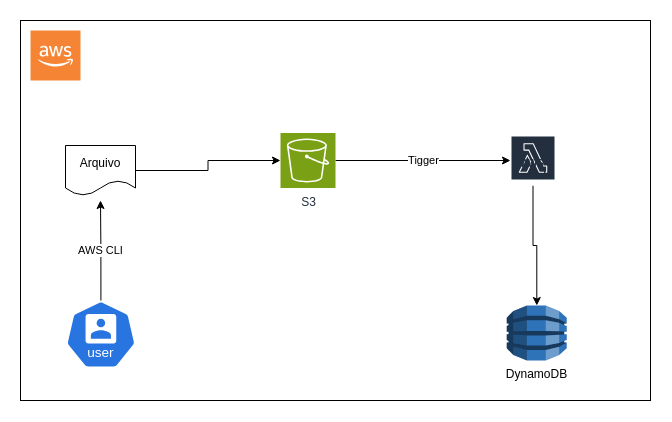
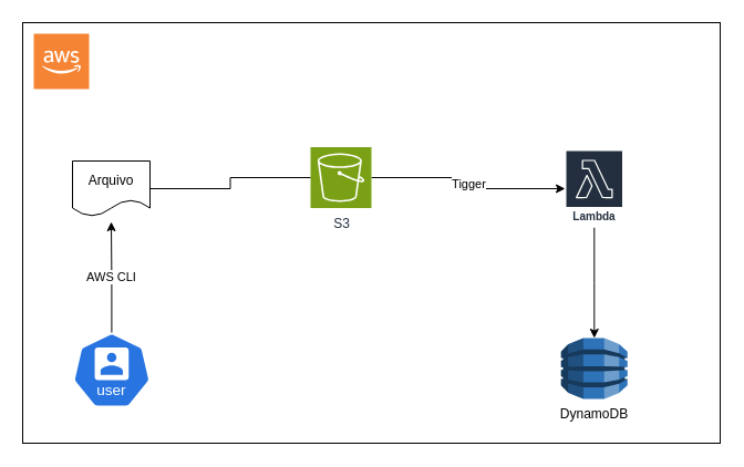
  <mxCell id="0" />
  <mxCell id="1" parent="0" />
  <mxCell id="2" value="" style="rounded=0;whiteSpace=wrap;html=1;" vertex="1" parent="1"><mxGeometry x="20" y="20" width="630" height="380" as="geometry" /></mxCell>
  <mxCell id="3" value="" style="outlineConnect=0;dashed=0;verticalLabelPosition=bottom;verticalAlign=top;align=center;html=1;shape=mxgraph.aws3.cloud_2;fillColor=#F58534;gradientColor=none;" vertex="1" parent="1"><mxGeometry x="30" y="30" width="50" height="50" as="geometry" /></mxCell>
  <mxCell id="4" value="Tigger" style="edgeStyle=orthogonalEdgeStyle;rounded=0;orthogonalLoop=1;jettySize=auto;html=1;" edge="1" parent="1" source="5" target="7"><mxGeometry relative="1" as="geometry" /></mxCell>
  <mxCell id="5" value="S3" style="sketch=0;points=[[0,0,0],[0.25,0,0],[0.5,0,0],[0.75,0,0],[1,0,0],[0,1,0],[0.25,1,0],[0.5,1,0],[0.75,1,0],[1,1,0],[0,0.25,0],[0,0.5,0],[0,0.75,0],[1,0.25,0],[1,0.5,0],[1,0.75,0]];outlineConnect=0;fontColor=#232F3E;fillColor=#7AA116;strokeColor=#ffffff;dashed=0;verticalLabelPosition=bottom;verticalAlign=top;align=center;html=1;fontSize=12;fontStyle=0;aspect=fixed;shape=mxgraph.aws4.resourceIcon;resIcon=mxgraph.aws4.s3;" vertex="1" parent="1"><mxGeometry x="280" y="132.5" width="55" height="55" as="geometry" /></mxCell>
  <mxCell id="6" style="edgeStyle=orthogonalEdgeStyle;rounded=0;orthogonalLoop=1;jettySize=auto;html=1;" edge="1" parent="1" source="7" target="9"><mxGeometry relative="1" as="geometry" /></mxCell>
- <mxCell id="7" value="AWS Lambda" style="sketch=0;outlineConnect=0;fontColor=#232F3E;gradientColor=none;strokeColor=#ffffff;fillColor=#232F3E;dashed=0;verticalLabelPosition=middle;verticalAlign=bottom;align=center;html=1;whiteSpace=wrap;fontSize=10;fontStyle=1;spacing=3;shape=mxgraph.aws4.productIcon;prIcon=mxgraph.aws4.lambda;" vertex="1" parent="1"><mxGeometry x="510" y="135" width="45" height="50" as="geometry" /></mxCell>
+ <mxCell id="7" value="AWS Lambda" style="sketch=0;outlineConnect=0;fontColor=#232F3E;gradientColor=none;strokeColor=#ffffff;fillColor=#232F3E;dashed=0;verticalLabelPosition=middle;verticalAlign=bottom;align=center;html=1;whiteSpace=wrap;fontSize=10;fontStyle=1;spacing=3;shape=mxgraph.aws4.productIcon;prIcon=mxgraph.aws4.lambda;" vertex="1" parent="1"><mxGeometry x="510" y="135" width="52.5" height="70" as="geometry" /></mxCell>
  <mxCell id="8" value="" style="aspect=fixed;sketch=0;html=1;dashed=0;whitespace=wrap;verticalLabelPosition=bottom;verticalAlign=top;fillColor=#2875E2;strokeColor=#ffffff;points=[[0.005,0.63,0],[0.1,0.2,0],[0.9,0.2,0],[0.5,0,0],[0.995,0.63,0],[0.72,0.99,0],[0.5,1,0],[0.28,0.99,0]];shape=mxgraph.kubernetes.icon2;kubernetesLabel=1;prIcon=user" vertex="1" parent="1"><mxGeometry x="65" y="300" width="70.83" height="68" as="geometry" /></mxCell>
  <mxCell id="9" value="DynamoDB" style="outlineConnect=0;dashed=0;verticalLabelPosition=bottom;verticalAlign=top;align=center;html=1;shape=mxgraph.aws3.dynamo_db;fillColor=#2E73B8;gradientColor=none;" vertex="1" parent="1"><mxGeometry x="506.25" y="305" width="60" height="55" as="geometry" /></mxCell>
  <mxCell id="10" value="AWS CLI" style="edgeStyle=orthogonalEdgeStyle;rounded=0;orthogonalLoop=1;jettySize=auto;html=1;exitX=0.5;exitY=0;exitDx=0;exitDy=0;exitPerimeter=0;" edge="1" parent="1" source="8"><mxGeometry relative="1" as="geometry"><mxPoint x="100" y="200" as="targetPoint" /></mxGeometry></mxCell>
- <mxCell id="11" style="edgeStyle=orthogonalEdgeStyle;rounded=0;orthogonalLoop=1;jettySize=auto;html=1;" edge="1" parent="1" source="12" target="5"><mxGeometry relative="1" as="geometry" /></mxCell>
+ <mxCell id="11" style="edgeStyle=orthogonalEdgeStyle;rounded=0;orthogonalLoop=1;jettySize=auto;html=1;endArrow=none;" edge="1" parent="1" source="12" target="5"><mxGeometry relative="1" as="geometry" /></mxCell>
  <mxCell id="12" value="Arquivo" style="shape=document;whiteSpace=wrap;html=1;boundedLbl=1;" vertex="1" parent="1"><mxGeometry x="65" y="145" width="70" height="50" as="geometry" /></mxCell>
